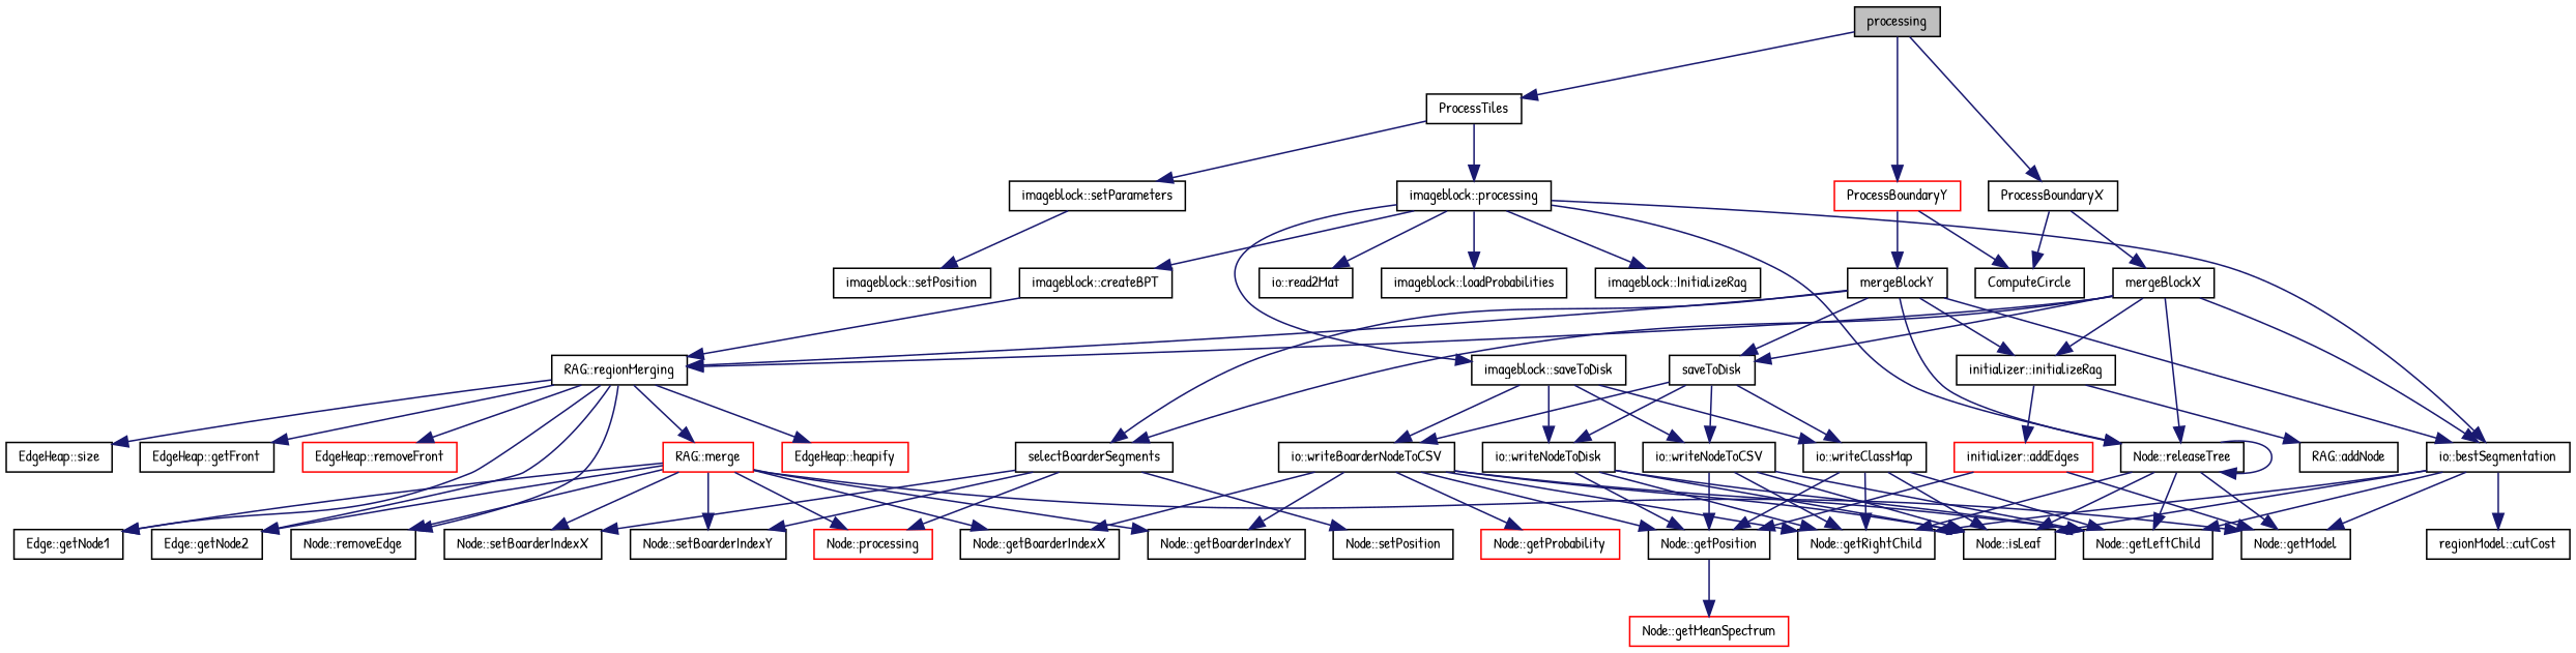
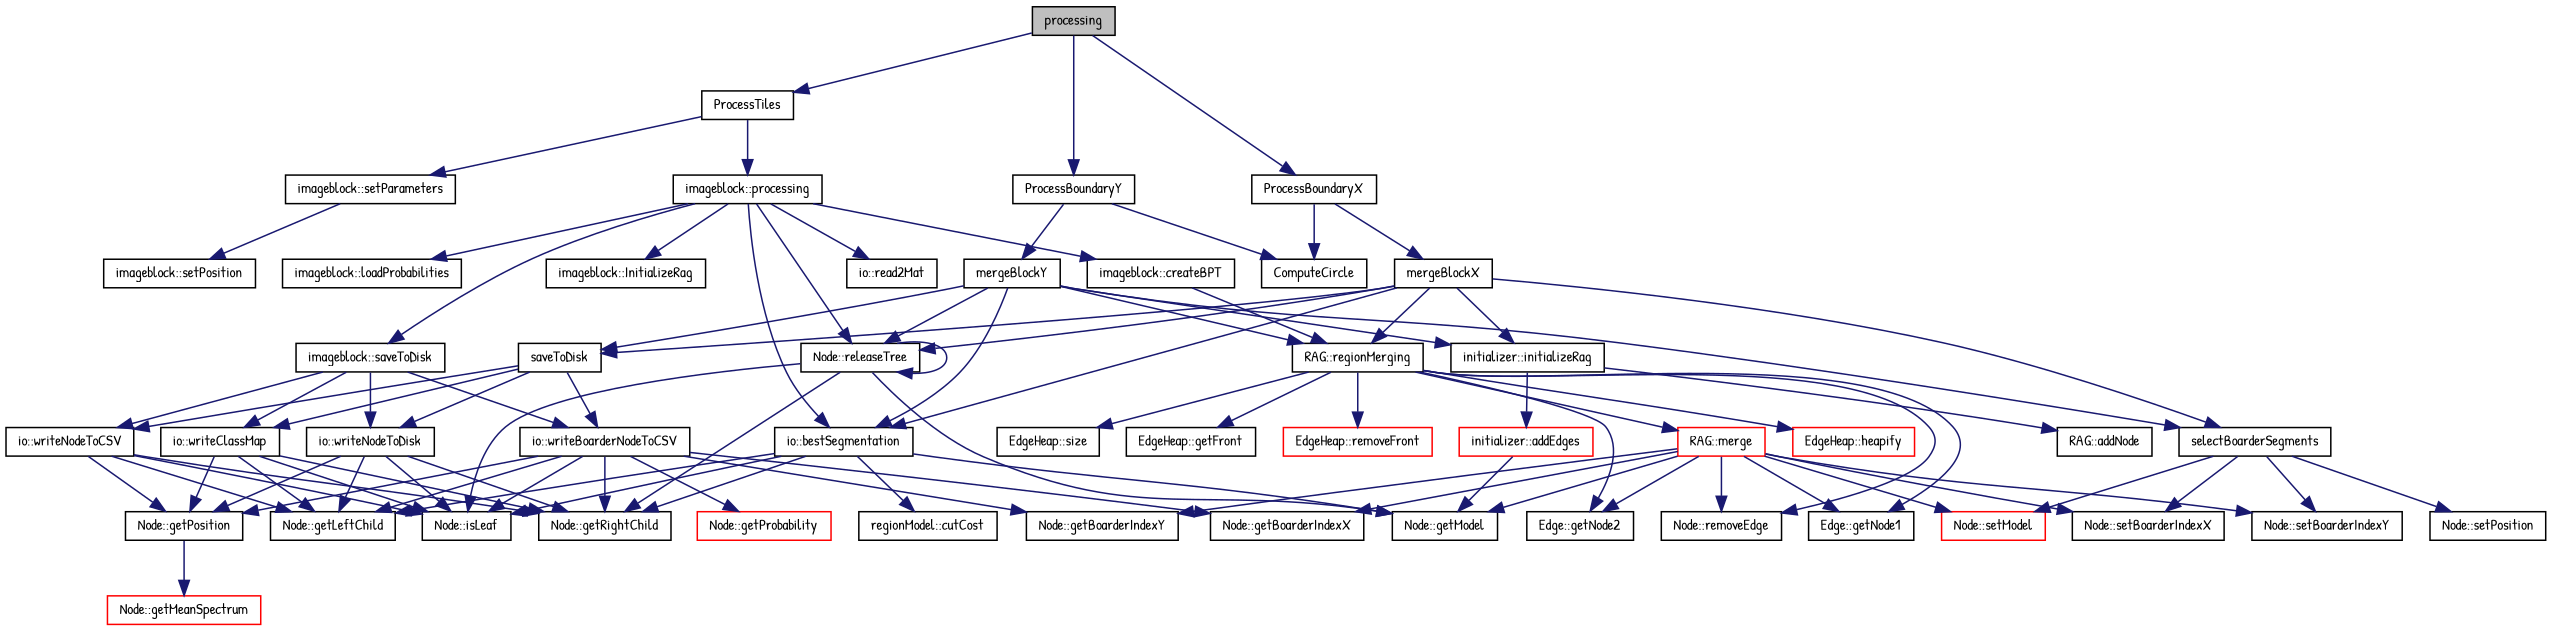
  digraph {
    fontname="Patrick Hand"
    rankdir=TB
    node [color=black fillcolor=white fontname="Patrick Hand" fontsize=10 shape=record style=filled]
    edge [color=midnightblue fontname="Patrick Hand" fontsize=10 labelfontname=Helvetica labelfontsize=10 style=solid]
    n1 [fillcolor=grey75 fontcolor=black height=0.2 label=processing width=0.4]
    n2 [height=0.2 label=ProcessTiles width=0.4]
    n3 [height=0.2 label=ProcessBoundaryX width=0.4]
-   n4 [color=red height=0.2 label=ProcessBoundaryY width=0.4]
+   n4 [height=0.2 label=ProcessBoundaryY width=0.4]
    n5 [height=0.2 label="imageblock::setParameters" width=0.4]
    n6 [height=0.2 label="imageblock::processing" width=0.4]
    n7 [height=0.2 label=ComputeCircle width=0.4]
    n8 [height=0.2 label=mergeBlockX width=0.4]
    n9 [height=0.2 label=mergeBlockY width=0.4]
    n10 [height=0.2 label="imageblock::setPosition" width=0.4]
    n11 [height=0.2 label="imageblock::loadProbabilities" width=0.4]
    n12 [height=0.2 label="imageblock::InitializeRag" width=0.4]
    n13 [height=0.2 label="imageblock::createBPT" width=0.4]
    n14 [height=0.2 label="io::bestSegmentation" width=0.4]
    n15 [height=0.2 label="imageblock::saveToDisk" width=0.4]
    n16 [height=0.2 label="Node::releaseTree" width=0.4]
    n17 [height=0.2 label="io::read2Mat" width=0.4]
    n18 [height=0.2 label="RAG::regionMerging" width=0.4]
    n19 [height=0.2 label="Node::getModel" width=0.4]
    n20 [height=0.2 label="Node::isLeaf" width=0.4]
    n21 [height=0.2 label="Node::getLeftChild" width=0.4]
    n22 [height=0.2 label="Node::getRightChild" width=0.4]
    n23 [height=0.2 label="regionModel::cutCost" width=0.4]
    n24 [height=0.2 label="io::writeNodeToDisk" width=0.4]
    n25 [height=0.2 label="io::writeNodeToCSV" width=0.4]
    n26 [height=0.2 label="io::writeClassMap" width=0.4]
    n27 [height=0.2 label="io::writeBoarderNodeToCSV" width=0.4]
    n28 [color=red height=0.2 label="EdgeHeap::heapify" width=0.4]
    n29 [height=0.2 label="EdgeHeap::size" width=0.4]
    n30 [height=0.2 label="EdgeHeap::getFront" width=0.4]
    n31 [color=red height=0.2 label="EdgeHeap::removeFront" width=0.4]
    n32 [height=0.2 label="Edge::getNode1" width=0.4]
    n33 [height=0.2 label="Edge::getNode2" width=0.4]
    n34 [height=0.2 label="Node::removeEdge" width=0.4]
    n35 [color=red height=0.2 label="RAG::merge" width=0.4]
    n36 [height=0.2 label="Node::getBoarderIndexX" width=0.4]
    n37 [height=0.2 label="Node::setBoarderIndexX" width=0.4]
    n38 [height=0.2 label="Node::getBoarderIndexY" width=0.4]
    n39 [height=0.2 label="Node::setBoarderIndexY" width=0.4]
-   n40 [color=red height=0.2 label="Node::processing" width=0.4]
+   n40 [color=red height=0.2 label="Node::setModel" width=0.4]
    n41 [height=0.2 label="Node::getPosition" width=0.4]
    n42 [color=red height=0.2 label="Node::getProbability" width=0.4]
    n43 [color=red height=0.2 label="Node::getMeanSpectrum" width=0.4]
    n44 [height=0.2 label=selectBoarderSegments width=0.4]
    n45 [height=0.2 label="initializer::initializeRag" width=0.4]
    n46 [height=0.2 label=saveToDisk width=0.4]
    n47 [height=0.2 label="Node::setPosition" width=0.4]
    n48 [height=0.2 label="RAG::addNode" width=0.4]
    n49 [color=red height=0.2 label="initializer::addEdges" width=0.4]
    n1 -> n2
    n1 -> n3
    n1 -> n4
    n2 -> n5
    n2 -> n6
    n3 -> n7
    n3 -> n8
    n4 -> n7
    n4 -> n9
    n5 -> n10
    n6 -> n11
    n6 -> n12
    n6 -> n13
    n6 -> n14
    n6 -> n15
    n6 -> n16
    n6 -> n17
    n8 -> n14
    n8 -> n16
    n8 -> n18
    n8 -> n44
    n8 -> n45
    n8 -> n46
    n9 -> n14
    n9 -> n16
    n9 -> n18
    n9 -> n44
    n9 -> n45
    n9 -> n46
    n13 -> n18
    n14 -> n19
    n14 -> n20
    n14 -> n21
    n14 -> n22
    n14 -> n23
    n15 -> n24
    n15 -> n25
    n15 -> n26
    n15 -> n27
    n16 -> n16
    n16 -> n19
    n16 -> n20
-   n16 -> n21
    n16 -> n22
    n18 -> n28
    n18 -> n29
    n18 -> n30
    n18 -> n31
    n18 -> n32
    n18 -> n33
    n18 -> n34
    n18 -> n35
    n24 -> n20
    n24 -> n21
    n24 -> n22
    n24 -> n41
    n25 -> n20
    n25 -> n21
    n25 -> n22
    n25 -> n41
    n26 -> n20
    n26 -> n21
    n26 -> n22
    n26 -> n41
    n27 -> n20
    n27 -> n21
    n27 -> n22
    n27 -> n36
    n27 -> n38
    n27 -> n41
    n27 -> n42
    n35 -> n19
    n35 -> n32
    n35 -> n33
    n35 -> n34
    n35 -> n36
    n35 -> n37
    n35 -> n38
    n35 -> n39
    n35 -> n40
    n41 -> n43
    n44 -> n37
    n44 -> n39
    n44 -> n40
    n44 -> n47
    n45 -> n48
    n45 -> n49
    n46 -> n24
    n46 -> n25
    n46 -> n26
    n46 -> n27
    n49 -> n19
-   n49 -> n41
  }
